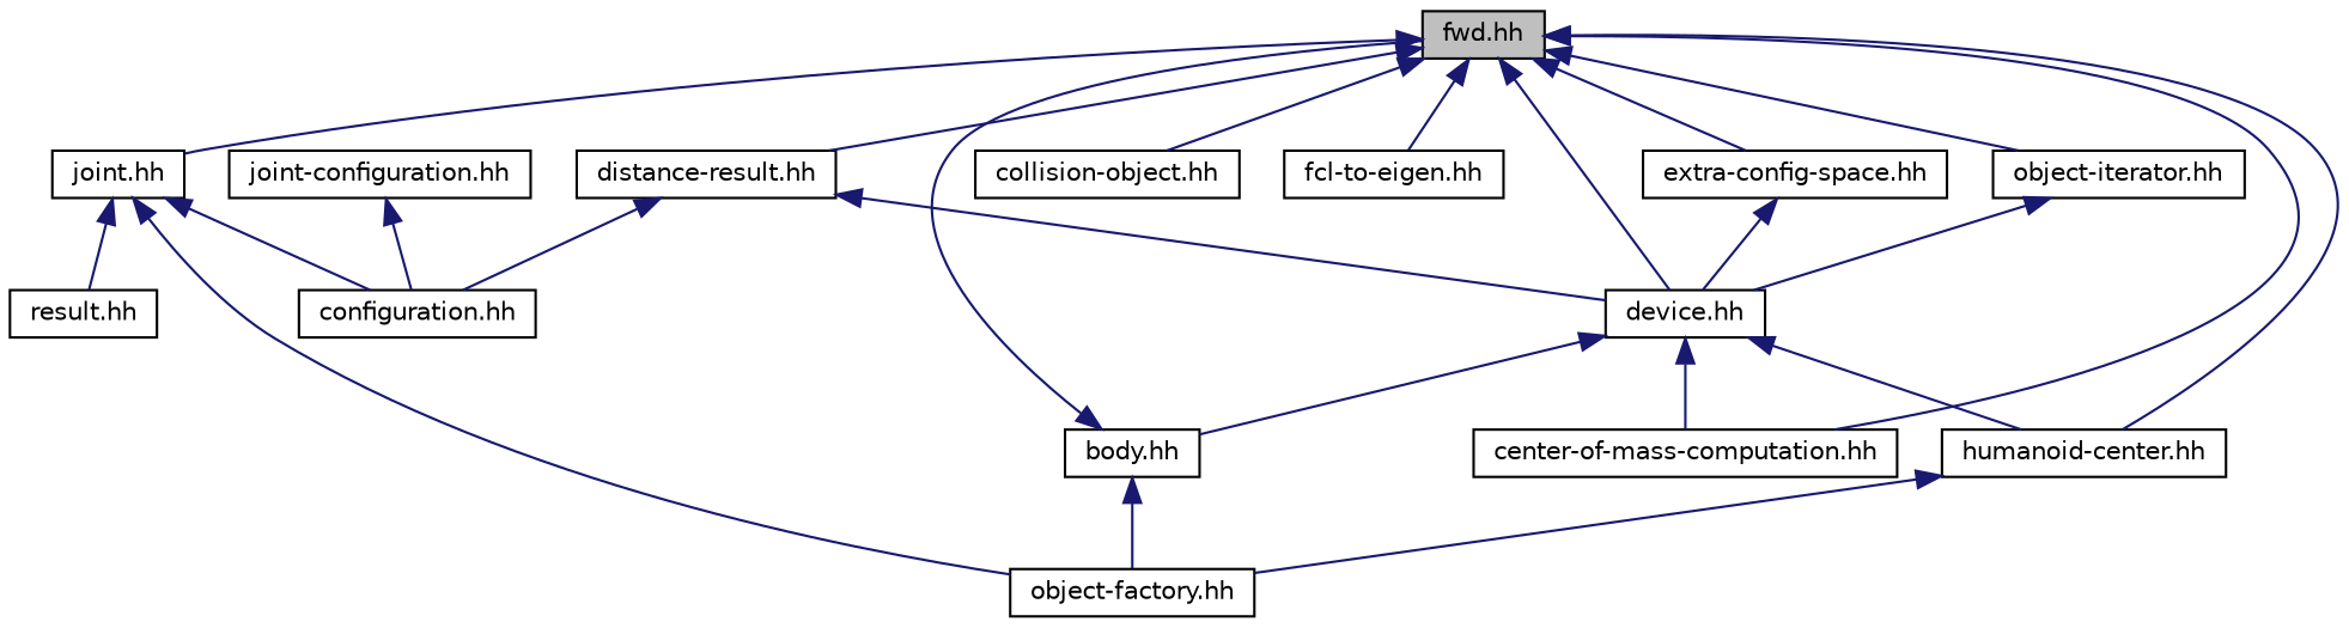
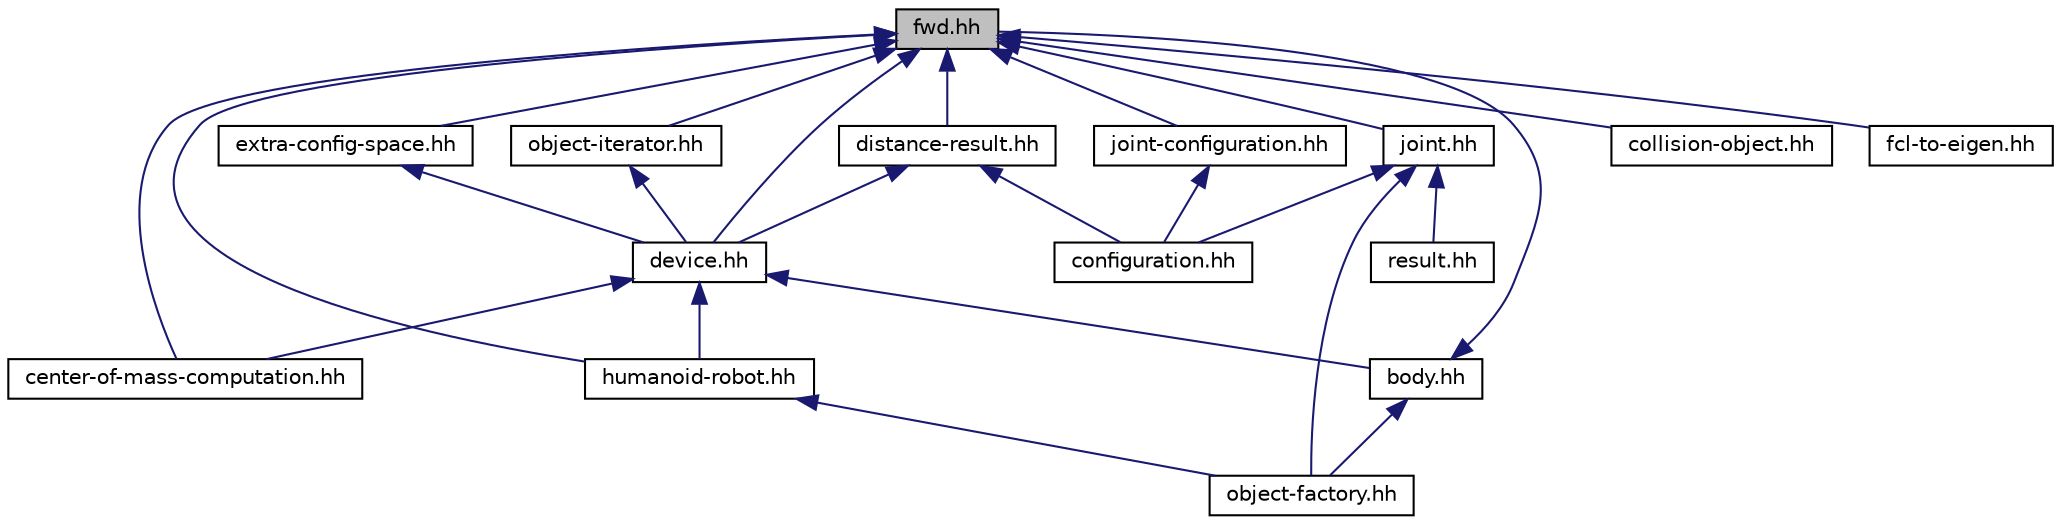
  digraph {
    node [color=black fillcolor=white fontname=Helvetica fontsize=10 shape=record style=filled]
    edge [color=midnightblue dir=back fontname=Helvetica fontsize=10 labelfontname=Helvetica labelfontsize=10 style=solid]
    n1 [fillcolor=grey75 fontcolor=black height=0.2 label="fwd.hh" width=0.4]
    n2 [height=0.2 label="device.hh" width=0.4]
    n3 [height=0.2 label="center-of-mass-computation.hh" width=0.4]
-   n4 [height=0.2 label="humanoid-center.hh" width=0.4]
+   n4 [height=0.2 label="humanoid-robot.hh" width=0.4]
    n5 [height=0.2 label="distance-result.hh" width=0.4]
    n6 [height=0.2 label="extra-config-space.hh" width=0.4]
    n7 [height=0.2 label="object-iterator.hh" width=0.4]
    n8 [height=0.2 label="joint.hh" width=0.4]
    n9 [height=0.2 label="collision-object.hh" width=0.4]
    n10 [height=0.2 label="joint-configuration.hh" width=0.4]
    n11 [height=0.2 label="fcl-to-eigen.hh" width=0.4]
    n12 [height=0.2 label="body.hh" width=0.4]
    n13 [height=0.2 label="object-factory.hh" width=0.4]
    n14 [height=0.2 label="configuration.hh" width=0.4]
    n15 [height=0.2 label="result.hh" width=0.4]
    n1 -> n2
    n1 -> n3
    n1 -> n4
    n1 -> n5
    n1 -> n6
    n1 -> n7
    n1 -> n8
    n1 -> n9
+   n1 -> n10
    n1 -> n11
    n2 -> n3
    n2 -> n4
    n2 -> n12
    n4 -> n13
    n5 -> n2
    n5 -> n14
    n6 -> n2
    n7 -> n2
    n8 -> n13
    n8 -> n14
    n8 -> n15
    n10 -> n14
    n12 -> n1
    n12 -> n13
  }
